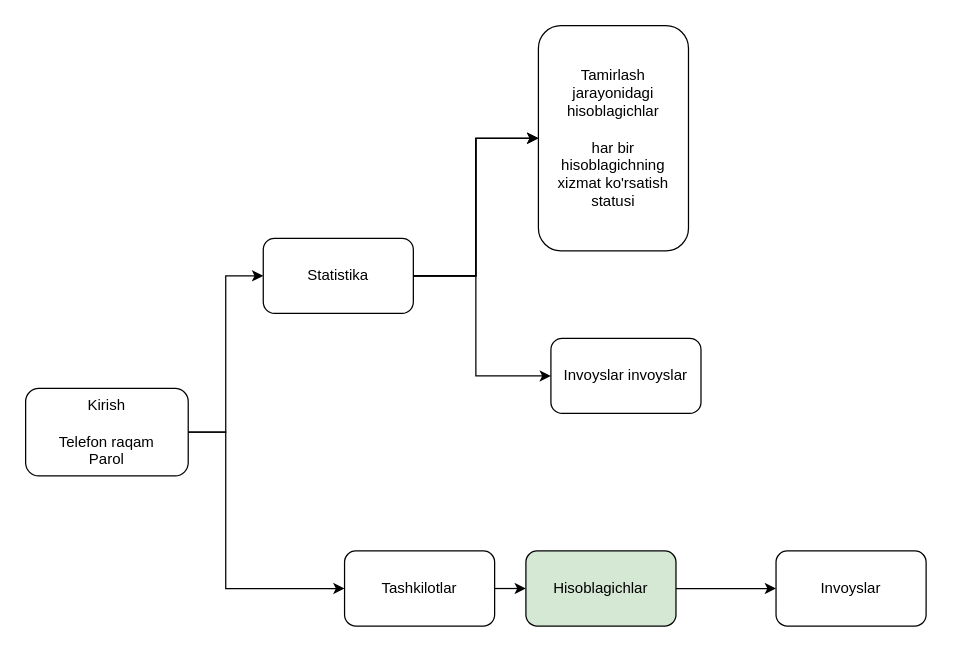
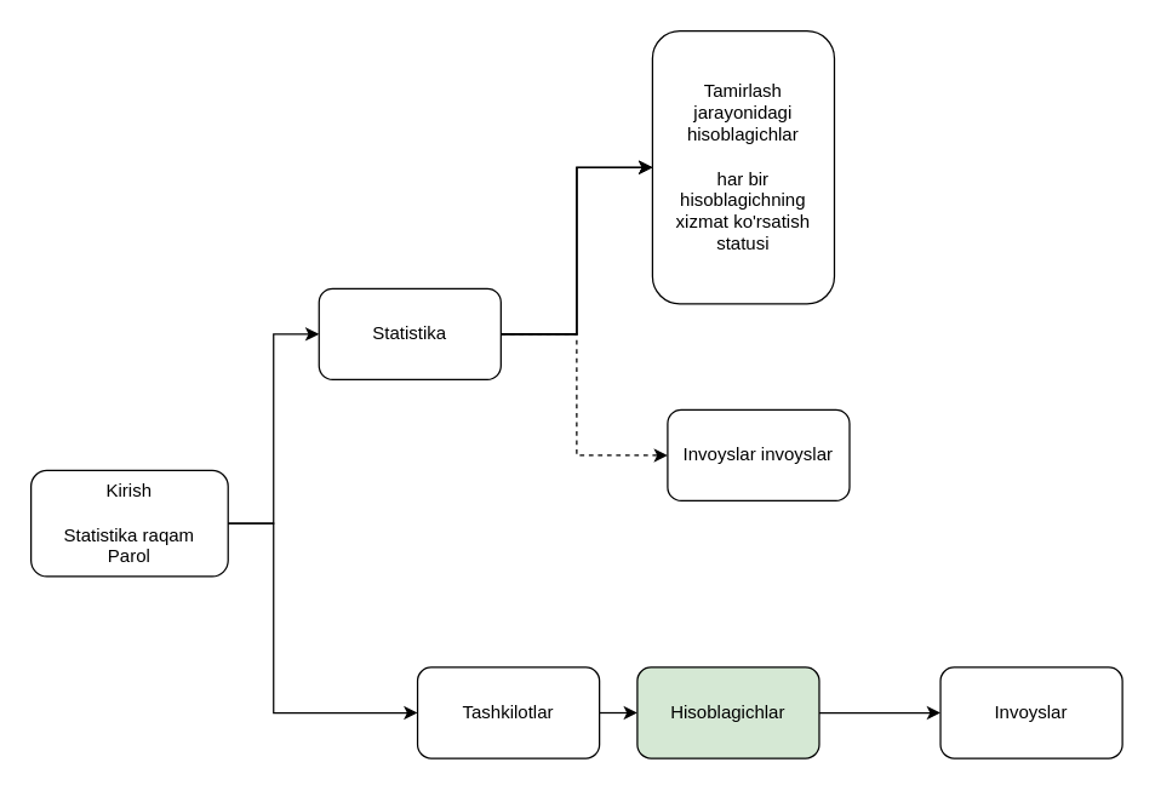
  <mxCell id="0" />
  <mxCell id="1" parent="0" />
  <mxCell id="2" value="" style="edgeStyle=orthogonalEdgeStyle;rounded=0;orthogonalLoop=1;jettySize=auto;html=1;" edge="1" parent="1" source="4" target="9"><mxGeometry relative="1" as="geometry"><Array as="points"><mxPoint x="180" y="345" /><mxPoint x="180" y="220" /></Array></mxGeometry></mxCell>
  <mxCell id="3" value="" style="edgeStyle=orthogonalEdgeStyle;rounded=0;orthogonalLoop=1;jettySize=auto;html=1;" edge="1" parent="1" source="13" target="11"><mxGeometry relative="1" as="geometry"><Array as="points"><mxPoint x="490" y="470" /></Array></mxGeometry></mxCell>
- <mxCell id="4" value="Kirish&lt;br&gt;&lt;br&gt;Telefon raqam&lt;br&gt;Parol" style="rounded=1;whiteSpace=wrap;html=1;" vertex="1" parent="1"><mxGeometry x="20" y="310" width="130" height="70" as="geometry" /></mxCell>
+ <mxCell id="4" value="Kirish&lt;br&gt;&lt;br&gt;Statistika raqam&lt;br&gt;Parol" style="rounded=1;whiteSpace=wrap;html=1;" vertex="1" parent="1"><mxGeometry x="20" y="310" width="130" height="70" as="geometry" /></mxCell>
  <mxCell id="5" value="" style="edgeStyle=orthogonalEdgeStyle;rounded=0;orthogonalLoop=1;jettySize=auto;html=1;" edge="1" parent="1" source="9" target="15"><mxGeometry relative="1" as="geometry" /></mxCell>
  <mxCell id="6" value="" style="edgeStyle=orthogonalEdgeStyle;rounded=0;orthogonalLoop=1;jettySize=auto;html=1;" edge="1" parent="1" source="9" target="15"><mxGeometry relative="1" as="geometry" /></mxCell>
  <mxCell id="7" value="" style="edgeStyle=orthogonalEdgeStyle;rounded=0;orthogonalLoop=1;jettySize=auto;html=1;" edge="1" parent="1" source="9" target="15"><mxGeometry relative="1" as="geometry" /></mxCell>
- <mxCell id="8" style="edgeStyle=orthogonalEdgeStyle;rounded=0;orthogonalLoop=1;jettySize=auto;html=1;exitX=1;exitY=0.5;exitDx=0;exitDy=0;entryX=0;entryY=0.5;entryDx=0;entryDy=0;" edge="1" parent="1" source="9" target="16"><mxGeometry relative="1" as="geometry"><mxPoint x="390" y="300" as="targetPoint" /><Array as="points"><mxPoint x="380" y="220" /><mxPoint x="380" y="300" /></Array></mxGeometry></mxCell>
+ <mxCell id="8" style="edgeStyle=orthogonalEdgeStyle;rounded=0;orthogonalLoop=1;jettySize=auto;html=1;exitX=1;exitY=0.5;exitDx=0;exitDy=0;entryX=0;entryY=0.5;entryDx=0;entryDy=0;dashed=1;" edge="1" parent="1" source="9" target="16"><mxGeometry relative="1" as="geometry"><mxPoint x="390" y="300" as="targetPoint" /><Array as="points"><mxPoint x="380" y="220" /><mxPoint x="380" y="300" /></Array></mxGeometry></mxCell>
  <mxCell id="9" value="Statistika" style="whiteSpace=wrap;html=1;rounded=1;" vertex="1" parent="1"><mxGeometry x="210" y="190" width="120" height="60" as="geometry" /></mxCell>
  <mxCell id="10" value="" style="edgeStyle=orthogonalEdgeStyle;rounded=0;orthogonalLoop=1;jettySize=auto;html=1;" edge="1" parent="1" source="11" target="14"><mxGeometry relative="1" as="geometry" /></mxCell>
  <mxCell id="11" value="Hisoblagichlar" style="whiteSpace=wrap;html=1;rounded=1;fillColor=#d5e8d4;" vertex="1" parent="1"><mxGeometry x="420" y="440" width="120" height="60" as="geometry" /></mxCell>
  <mxCell id="12" value="" style="edgeStyle=orthogonalEdgeStyle;rounded=0;orthogonalLoop=1;jettySize=auto;html=1;" edge="1" parent="1" source="4" target="13"><mxGeometry relative="1" as="geometry"><mxPoint x="150" y="345" as="sourcePoint" /><mxPoint x="250" y="470" as="targetPoint" /><Array as="points"><mxPoint x="180" y="345" /><mxPoint x="180" y="470" /></Array></mxGeometry></mxCell>
  <mxCell id="13" value="Tashkilotlar" style="whiteSpace=wrap;html=1;rounded=1;" vertex="1" parent="1"><mxGeometry x="275" y="440" width="120" height="60" as="geometry" /></mxCell>
  <mxCell id="14" value="Invoyslar" style="whiteSpace=wrap;html=1;rounded=1;" vertex="1" parent="1"><mxGeometry x="620" y="440" width="120" height="60" as="geometry" /></mxCell>
  <mxCell id="15" value="Tamirlash jarayonidagi hisoblagichlar&lt;br&gt;&lt;br&gt;har bir hisoblagichning xizmat ko'rsatish statusi" style="whiteSpace=wrap;html=1;rounded=1;" vertex="1" parent="1"><mxGeometry x="430" y="20" width="120" height="180" as="geometry" /></mxCell>
  <mxCell id="16" value="Invoyslar invoyslar" style="rounded=1;whiteSpace=wrap;html=1;" vertex="1" parent="1"><mxGeometry x="440" y="270" width="120" height="60" as="geometry" /></mxCell>
